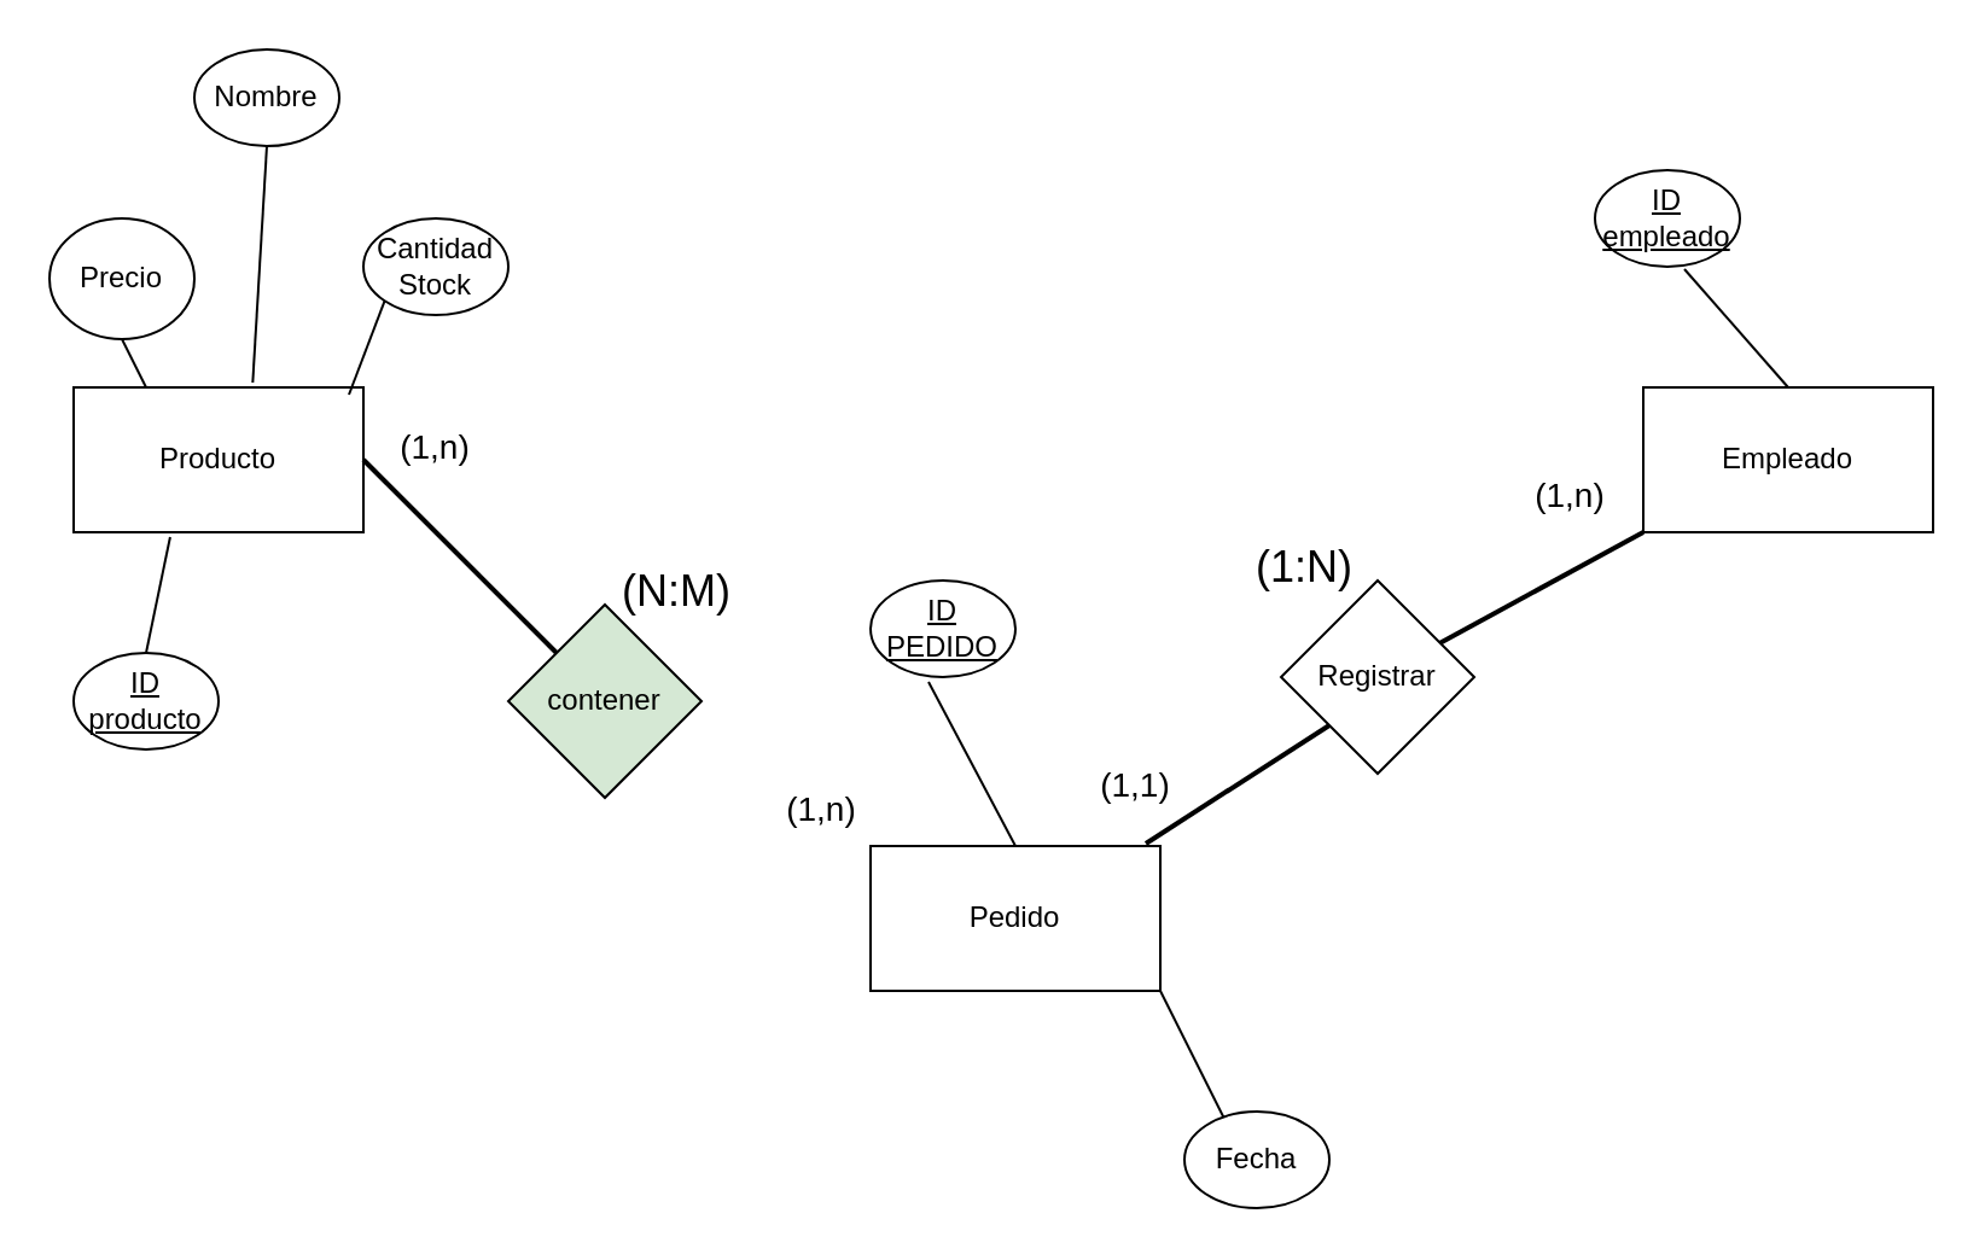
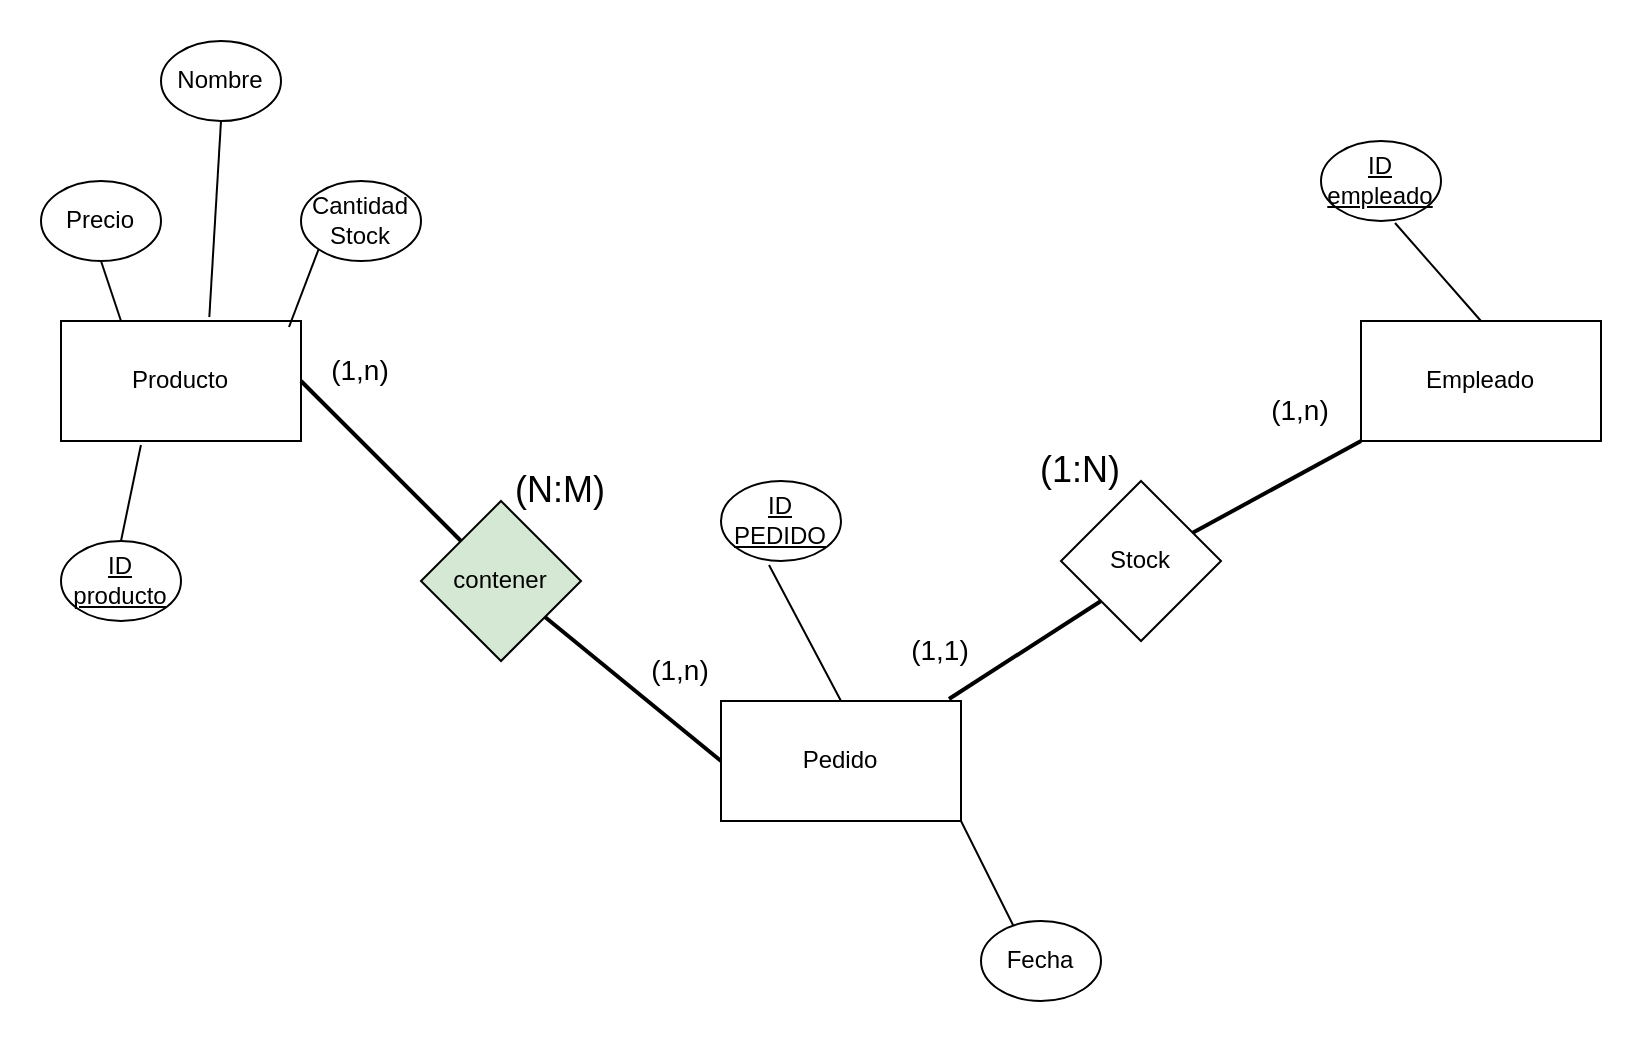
  <mxCell id="0" />
  <mxCell id="1" parent="0" />
  <mxCell id="2" value="Pedido" style="rounded=0;whiteSpace=wrap;html=1;" vertex="1" parent="1"><mxGeometry x="360" y="350" width="120" height="60" as="geometry" /></mxCell>
  <mxCell id="3" value="Empleado" style="rounded=0;whiteSpace=wrap;html=1;" vertex="1" parent="1"><mxGeometry x="680" y="160" width="120" height="60" as="geometry" /></mxCell>
  <mxCell id="4" value="Producto" style="rounded=0;whiteSpace=wrap;html=1;" vertex="1" parent="1"><mxGeometry x="30" y="160" width="120" height="60" as="geometry" /></mxCell>
  <mxCell id="5" value="&lt;u&gt;ID producto&lt;/u&gt;" style="ellipse;whiteSpace=wrap;html=1;" vertex="1" parent="1"><mxGeometry x="30" y="270" width="60" height="40" as="geometry" /></mxCell>
  <mxCell id="6" value="Nombre" style="ellipse;whiteSpace=wrap;html=1;" vertex="1" parent="1"><mxGeometry x="80" y="20" width="60" height="40" as="geometry" /></mxCell>
- <mxCell id="7" value="Precio" style="ellipse;whiteSpace=wrap;html=1;" vertex="1" parent="1"><mxGeometry x="20" y="90" width="60" height="50" as="geometry" /></mxCell>
+ <mxCell id="7" value="Precio" style="ellipse;whiteSpace=wrap;html=1;" vertex="1" parent="1"><mxGeometry x="20" y="90" width="60" height="40" as="geometry" /></mxCell>
  <mxCell id="8" value="Cantidad&lt;br&gt;Stock" style="ellipse;whiteSpace=wrap;html=1;" vertex="1" parent="1"><mxGeometry x="150" y="90" width="60" height="40" as="geometry" /></mxCell>
  <mxCell id="9" value="&lt;u&gt;ID empleado&lt;/u&gt;" style="ellipse;whiteSpace=wrap;html=1;" vertex="1" parent="1"><mxGeometry x="660" y="70" width="60" height="40" as="geometry" /></mxCell>
  <mxCell id="10" value="&lt;u&gt;ID PEDIDO&lt;/u&gt;" style="ellipse;whiteSpace=wrap;html=1;" vertex="1" parent="1"><mxGeometry x="360" y="240" width="60" height="40" as="geometry" /></mxCell>
  <mxCell id="11" value="" style="endArrow=none;html=1;rounded=0;entryX=1;entryY=0.5;entryDx=0;entryDy=0;strokeWidth=2;" edge="1" parent="1" source="13" target="4"><mxGeometry width="50" height="50" relative="1" as="geometry"><mxPoint x="330" y="190" as="sourcePoint" /><mxPoint x="370" y="200" as="targetPoint" /></mxGeometry></mxCell>
+ <mxCell id="12" value="" style="endArrow=none;html=1;rounded=0;exitX=0;exitY=0.5;exitDx=0;exitDy=0;strokeWidth=2;" edge="1" parent="1" source="2" target="13"><mxGeometry width="50" height="50" relative="1" as="geometry"><mxPoint x="360" y="380" as="sourcePoint" /><mxPoint x="150" y="190" as="targetPoint" /></mxGeometry></mxCell>
  <mxCell id="13" value="contener" style="rhombus;whiteSpace=wrap;html=1;fillColor=#d5e8d4;" vertex="1" parent="1"><mxGeometry x="210" y="250" width="80" height="80" as="geometry" /></mxCell>
  <mxCell id="14" value="&lt;font style=&quot;font-size: 18px;&quot;&gt;(N:M)&lt;/font&gt;" style="text;html=1;strokeColor=none;fillColor=none;align=center;verticalAlign=middle;whiteSpace=wrap;rounded=0;" vertex="1" parent="1"><mxGeometry x="250" y="230" width="60" height="30" as="geometry" /></mxCell>
  <mxCell id="15" value="&lt;font style=&quot;font-size: 14px;&quot;&gt;(1,n)&lt;/font&gt;" style="text;html=1;strokeColor=none;fillColor=none;align=center;verticalAlign=middle;whiteSpace=wrap;rounded=0;" vertex="1" parent="1"><mxGeometry x="310" y="320" width="60" height="30" as="geometry" /></mxCell>
  <mxCell id="16" value="&lt;font style=&quot;font-size: 14px;&quot;&gt;(1,n)&lt;/font&gt;" style="text;html=1;strokeColor=none;fillColor=none;align=center;verticalAlign=middle;whiteSpace=wrap;rounded=0;" vertex="1" parent="1"><mxGeometry x="150" y="170" width="60" height="30" as="geometry" /></mxCell>
  <mxCell id="17" value="" style="endArrow=none;html=1;rounded=0;entryX=0;entryY=1;entryDx=0;entryDy=0;strokeWidth=2;" edge="1" parent="1" source="19" target="3"><mxGeometry width="50" height="50" relative="1" as="geometry"><mxPoint x="450" y="370" as="sourcePoint" /><mxPoint x="500" y="320" as="targetPoint" /></mxGeometry></mxCell>
  <mxCell id="18" value="" style="endArrow=none;html=1;rounded=0;entryX=0;entryY=1;entryDx=0;entryDy=0;exitX=0.95;exitY=-0.017;exitDx=0;exitDy=0;exitPerimeter=0;strokeWidth=2;" edge="1" parent="1" source="2" target="19"><mxGeometry width="50" height="50" relative="1" as="geometry"><mxPoint x="474" y="349" as="sourcePoint" /><mxPoint x="680" y="220" as="targetPoint" /></mxGeometry></mxCell>
- <mxCell id="19" value="Registrar" style="rhombus;whiteSpace=wrap;html=1;" vertex="1" parent="1"><mxGeometry x="530" y="240" width="80" height="80" as="geometry" /></mxCell>
+ <mxCell id="19" value="Stock" style="rhombus;whiteSpace=wrap;html=1;" vertex="1" parent="1"><mxGeometry x="530" y="240" width="80" height="80" as="geometry" /></mxCell>
  <mxCell id="20" value="&lt;font style=&quot;font-size: 18px;&quot;&gt;(1:N)&lt;/font&gt;" style="text;html=1;strokeColor=none;fillColor=none;align=center;verticalAlign=middle;whiteSpace=wrap;rounded=0;" vertex="1" parent="1"><mxGeometry x="510" y="220" width="60" height="30" as="geometry" /></mxCell>
  <mxCell id="21" value="&lt;font style=&quot;font-size: 14px;&quot;&gt;(1,n)&lt;/font&gt;" style="text;html=1;strokeColor=none;fillColor=none;align=center;verticalAlign=middle;whiteSpace=wrap;rounded=0;" vertex="1" parent="1"><mxGeometry x="620" y="190" width="60" height="30" as="geometry" /></mxCell>
  <mxCell id="22" value="&lt;font style=&quot;font-size: 14px;&quot;&gt;(1,1)&lt;/font&gt;" style="text;html=1;strokeColor=none;fillColor=none;align=center;verticalAlign=middle;whiteSpace=wrap;rounded=0;" vertex="1" parent="1"><mxGeometry x="440" y="310" width="60" height="30" as="geometry" /></mxCell>
  <mxCell id="23" value="" style="endArrow=none;html=1;rounded=0;entryX=0.4;entryY=1.05;entryDx=0;entryDy=0;entryPerimeter=0;exitX=0.5;exitY=0;exitDx=0;exitDy=0;" edge="1" parent="1" source="2" target="10"><mxGeometry width="50" height="50" relative="1" as="geometry"><mxPoint x="450" y="370" as="sourcePoint" /><mxPoint x="500" y="320" as="targetPoint" /></mxGeometry></mxCell>
  <mxCell id="24" value="" style="endArrow=none;html=1;rounded=0;entryX=0.617;entryY=1.025;entryDx=0;entryDy=0;entryPerimeter=0;exitX=0.5;exitY=0;exitDx=0;exitDy=0;" edge="1" parent="1" source="3" target="9"><mxGeometry width="50" height="50" relative="1" as="geometry"><mxPoint x="430" y="360" as="sourcePoint" /><mxPoint x="394" y="292" as="targetPoint" /></mxGeometry></mxCell>
  <mxCell id="25" value="" style="endArrow=none;html=1;rounded=0;entryX=1;entryY=1;entryDx=0;entryDy=0;" edge="1" parent="1" target="2"><mxGeometry width="50" height="50" relative="1" as="geometry"><mxPoint x="510" y="470" as="sourcePoint" /><mxPoint x="687" y="101" as="targetPoint" /></mxGeometry></mxCell>
  <mxCell id="26" value="Fecha" style="ellipse;whiteSpace=wrap;html=1;" vertex="1" parent="1"><mxGeometry x="490" y="460" width="60" height="40" as="geometry" /></mxCell>
  <mxCell id="27" value="" style="endArrow=none;html=1;rounded=0;entryX=0;entryY=1;entryDx=0;entryDy=0;exitX=0.95;exitY=0.05;exitDx=0;exitDy=0;exitPerimeter=0;" edge="1" parent="1" source="4" target="8"><mxGeometry width="50" height="50" relative="1" as="geometry"><mxPoint x="430" y="360" as="sourcePoint" /><mxPoint x="394" y="292" as="targetPoint" /></mxGeometry></mxCell>
  <mxCell id="28" value="" style="endArrow=none;html=1;rounded=0;entryX=0.5;entryY=1;entryDx=0;entryDy=0;exitX=0.618;exitY=-0.033;exitDx=0;exitDy=0;exitPerimeter=0;" edge="1" parent="1" source="4" target="6"><mxGeometry width="50" height="50" relative="1" as="geometry"><mxPoint x="154" y="173" as="sourcePoint" /><mxPoint x="169" y="134" as="targetPoint" /></mxGeometry></mxCell>
  <mxCell id="29" value="" style="endArrow=none;html=1;rounded=0;entryX=0.5;entryY=1;entryDx=0;entryDy=0;exitX=0.25;exitY=0;exitDx=0;exitDy=0;" edge="1" parent="1" source="4" target="7"><mxGeometry width="50" height="50" relative="1" as="geometry"><mxPoint x="114" y="168" as="sourcePoint" /><mxPoint x="120" y="70" as="targetPoint" /></mxGeometry></mxCell>
  <mxCell id="30" value="" style="endArrow=none;html=1;rounded=0;entryX=0.5;entryY=0;entryDx=0;entryDy=0;exitX=0.333;exitY=1.033;exitDx=0;exitDy=0;exitPerimeter=0;" edge="1" parent="1" source="4" target="5"><mxGeometry width="50" height="50" relative="1" as="geometry"><mxPoint x="70" y="170" as="sourcePoint" /><mxPoint x="60" y="140" as="targetPoint" /></mxGeometry></mxCell>
